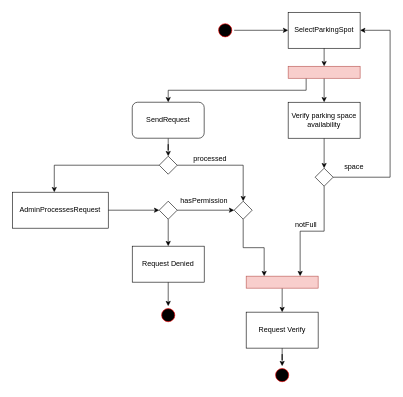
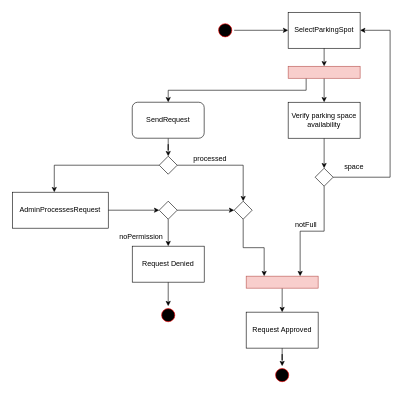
  <mxCell id="0" />
  <mxCell id="1" parent="0" />
  <mxCell id="2" value="SelectParkingSpot" style="rounded=0;whiteSpace=wrap;html=1;" vertex="1" parent="1"><mxGeometry x="480" y="20" width="120" height="60" as="geometry" /></mxCell>
  <mxCell id="3" value="" style="edgeStyle=orthogonalEdgeStyle;rounded=0;orthogonalLoop=1;jettySize=auto;html=1;" edge="1" parent="1" source="4" target="2"><mxGeometry relative="1" as="geometry" /></mxCell>
  <mxCell id="4" value="" style="ellipse;html=1;shape=startState;fillColor=#000000;strokeColor=#ff0000;rounded=1;shadow=0;comic=0;labelBackgroundColor=none;fontFamily=Verdana;fontSize=12;fontColor=#000000;align=center;direction=south;" vertex="1" parent="1"><mxGeometry x="360" y="35" width="30" height="30" as="geometry" /></mxCell>
  <mxCell id="5" style="edgeStyle=orthogonalEdgeStyle;rounded=0;orthogonalLoop=1;jettySize=auto;html=1;exitX=0.5;exitY=1;exitDx=0;exitDy=0;entryX=0.75;entryY=0;entryDx=0;entryDy=0;" edge="1" parent="1" source="6" target="32"><mxGeometry relative="1" as="geometry" /></mxCell>
  <mxCell id="6" value="" style="rhombus;whiteSpace=wrap;html=1;" vertex="1" parent="1"><mxGeometry x="525" y="280" width="30" height="30" as="geometry" /></mxCell>
  <mxCell id="7" value="" style="edgeStyle=orthogonalEdgeStyle;rounded=0;orthogonalLoop=1;jettySize=auto;html=1;" edge="1" parent="1" source="8" target="6"><mxGeometry relative="1" as="geometry" /></mxCell>
  <mxCell id="8" value="Verify parking space availability" style="rounded=0;whiteSpace=wrap;html=1;" vertex="1" parent="1"><mxGeometry x="480" y="170" width="120" height="60" as="geometry" /></mxCell>
  <mxCell id="9" value="" style="endArrow=classic;html=1;rounded=0;exitX=1;exitY=0.5;exitDx=0;exitDy=0;entryX=1;entryY=0.5;entryDx=0;entryDy=0;" edge="1" parent="1" source="6" target="2"><mxGeometry width="50" height="50" relative="1" as="geometry"><mxPoint x="560" y="340" as="sourcePoint" /><mxPoint x="650" y="40" as="targetPoint" /><Array as="points"><mxPoint x="650" y="295" /><mxPoint x="650" y="50" /></Array></mxGeometry></mxCell>
  <mxCell id="10" value="space" style="text;html=1;align=center;verticalAlign=middle;whiteSpace=wrap;rounded=0;" vertex="1" parent="1"><mxGeometry x="560" y="263" width="60" height="30" as="geometry" /></mxCell>
  <mxCell id="11" value="notFull" style="text;html=1;align=center;verticalAlign=middle;whiteSpace=wrap;rounded=0;" vertex="1" parent="1"><mxGeometry x="480" y="360" width="60" height="30" as="geometry" /></mxCell>
  <mxCell id="12" value="" style="edgeStyle=orthogonalEdgeStyle;rounded=0;orthogonalLoop=1;jettySize=auto;html=1;" edge="1" parent="1" source="13" target="14"><mxGeometry relative="1" as="geometry" /></mxCell>
  <mxCell id="13" value="SendRequest" style="whiteSpace=wrap;html=1;rounded=1;" vertex="1" parent="1"><mxGeometry x="220" y="170" width="120" height="60" as="geometry" /></mxCell>
  <mxCell id="14" value="" style="rhombus;whiteSpace=wrap;html=1;" vertex="1" parent="1"><mxGeometry x="265" y="260" width="30" height="30" as="geometry" /></mxCell>
  <mxCell id="15" value="" style="edgeStyle=orthogonalEdgeStyle;rounded=0;orthogonalLoop=1;jettySize=auto;html=1;" edge="1" parent="1" source="16" target="20"><mxGeometry relative="1" as="geometry" /></mxCell>
  <mxCell id="16" value="AdminProcessesRequest" style="rounded=0;whiteSpace=wrap;html=1;" vertex="1" parent="1"><mxGeometry x="20" y="320" width="160" height="60" as="geometry" /></mxCell>
  <mxCell id="17" value="" style="endArrow=classic;html=1;rounded=0;exitX=1;exitY=0.5;exitDx=0;exitDy=0;entryX=0.5;entryY=0;entryDx=0;entryDy=0;" edge="1" parent="1" source="14" target="22"><mxGeometry width="50" height="50" relative="1" as="geometry"><mxPoint x="340" y="310" as="sourcePoint" /><mxPoint x="400" y="275" as="targetPoint" /><Array as="points"><mxPoint x="405" y="275" /></Array></mxGeometry></mxCell>
  <mxCell id="18" value="processed" style="text;html=1;align=center;verticalAlign=middle;whiteSpace=wrap;rounded=0;" vertex="1" parent="1"><mxGeometry x="320" y="250" width="60" height="30" as="geometry" /></mxCell>
  <mxCell id="19" value="" style="edgeStyle=orthogonalEdgeStyle;rounded=0;orthogonalLoop=1;jettySize=auto;html=1;" edge="1" parent="1" source="20" target="22"><mxGeometry relative="1" as="geometry" /></mxCell>
  <mxCell id="20" value="" style="rhombus;whiteSpace=wrap;html=1;" vertex="1" parent="1"><mxGeometry x="265" y="335" width="30" height="30" as="geometry" /></mxCell>
  <mxCell id="21" style="edgeStyle=orthogonalEdgeStyle;rounded=0;orthogonalLoop=1;jettySize=auto;html=1;exitX=0.5;exitY=1;exitDx=0;exitDy=0;entryX=0.25;entryY=0;entryDx=0;entryDy=0;" edge="1" parent="1" source="22" target="32"><mxGeometry relative="1" as="geometry" /></mxCell>
  <mxCell id="22" value="" style="rhombus;whiteSpace=wrap;html=1;" vertex="1" parent="1"><mxGeometry x="390" y="335" width="30" height="30" as="geometry" /></mxCell>
  <mxCell id="23" value="" style="endArrow=classic;html=1;rounded=0;exitX=0.5;exitY=1;exitDx=0;exitDy=0;" edge="1" parent="1" source="20"><mxGeometry width="50" height="50" relative="1" as="geometry"><mxPoint x="270" y="446" as="sourcePoint" /><mxPoint x="280" y="410" as="targetPoint" /></mxGeometry></mxCell>
- <mxCell id="25" value="hasPermission" style="text;html=1;align=center;verticalAlign=middle;whiteSpace=wrap;rounded=0;" vertex="1" parent="1"><mxGeometry x="310" y="320" width="60" height="30" as="geometry" /></mxCell>
+ <mxCell id="24" value="noPermission" style="text;html=1;align=center;verticalAlign=middle;whiteSpace=wrap;rounded=0;" vertex="1" parent="1"><mxGeometry x="205" y="380" width="60" height="30" as="geometry" /></mxCell>
  <mxCell id="26" value="" style="endArrow=classic;html=1;rounded=0;exitX=0;exitY=0.5;exitDx=0;exitDy=0;" edge="1" parent="1" source="14"><mxGeometry width="50" height="50" relative="1" as="geometry"><mxPoint x="110" y="288" as="sourcePoint" /><mxPoint x="90" y="320" as="targetPoint" /><Array as="points"><mxPoint x="90" y="275" /></Array></mxGeometry></mxCell>
  <mxCell id="27" value="" style="endArrow=classic;html=1;rounded=0;exitX=0.5;exitY=1;exitDx=0;exitDy=0;entryX=0.5;entryY=0;entryDx=0;entryDy=0;" edge="1" parent="1" source="2" target="30"><mxGeometry width="50" height="50" relative="1" as="geometry"><mxPoint x="460" y="270" as="sourcePoint" /><mxPoint x="540" y="130" as="targetPoint" /></mxGeometry></mxCell>
  <mxCell id="28" value="" style="edgeStyle=orthogonalEdgeStyle;rounded=0;orthogonalLoop=1;jettySize=auto;html=1;" edge="1" parent="1" source="30" target="8"><mxGeometry relative="1" as="geometry" /></mxCell>
  <mxCell id="29" style="edgeStyle=orthogonalEdgeStyle;rounded=0;orthogonalLoop=1;jettySize=auto;html=1;exitX=0.25;exitY=1;exitDx=0;exitDy=0;entryX=0.5;entryY=0;entryDx=0;entryDy=0;" edge="1" parent="1" source="30" target="13"><mxGeometry relative="1" as="geometry" /></mxCell>
  <mxCell id="30" value="" style="rounded=0;whiteSpace=wrap;html=1;fillColor=#f8cecc;strokeColor=#b85450;" vertex="1" parent="1"><mxGeometry x="480" y="110" width="120" height="20" as="geometry" /></mxCell>
  <mxCell id="31" value="" style="edgeStyle=orthogonalEdgeStyle;rounded=0;orthogonalLoop=1;jettySize=auto;html=1;" edge="1" parent="1" source="32" target="34"><mxGeometry relative="1" as="geometry" /></mxCell>
  <mxCell id="32" value="" style="rounded=0;whiteSpace=wrap;html=1;fillColor=#f8cecc;strokeColor=#b85450;" vertex="1" parent="1"><mxGeometry x="410" y="460" width="120" height="20" as="geometry" /></mxCell>
  <mxCell id="33" value="" style="edgeStyle=orthogonalEdgeStyle;rounded=0;orthogonalLoop=1;jettySize=auto;html=1;" edge="1" parent="1" source="34" target="38"><mxGeometry relative="1" as="geometry" /></mxCell>
- <mxCell id="34" value="Request Verify" style="rounded=0;whiteSpace=wrap;html=1;" vertex="1" parent="1"><mxGeometry x="410" y="520" width="120" height="60" as="geometry" /></mxCell>
+ <mxCell id="34" value="Request Approved" style="rounded=0;whiteSpace=wrap;html=1;" vertex="1" parent="1"><mxGeometry x="410" y="520" width="120" height="60" as="geometry" /></mxCell>
  <mxCell id="35" value="" style="edgeStyle=orthogonalEdgeStyle;rounded=0;orthogonalLoop=1;jettySize=auto;html=1;" edge="1" parent="1" source="36" target="37"><mxGeometry relative="1" as="geometry" /></mxCell>
  <mxCell id="36" value="Request Denied" style="rounded=0;whiteSpace=wrap;html=1;" vertex="1" parent="1"><mxGeometry x="220" y="410" width="120" height="60" as="geometry" /></mxCell>
  <mxCell id="37" value="" style="ellipse;html=1;shape=startState;fillColor=#000000;strokeColor=#ff0000;rounded=1;shadow=0;comic=0;labelBackgroundColor=none;fontFamily=Verdana;fontSize=12;fontColor=#000000;align=center;direction=south;" vertex="1" parent="1"><mxGeometry x="265" y="510" width="30" height="30" as="geometry" /></mxCell>
  <mxCell id="38" value="" style="ellipse;html=1;shape=startState;fillColor=#000000;strokeColor=#ff0000;rounded=1;shadow=0;comic=0;labelBackgroundColor=none;fontFamily=Verdana;fontSize=12;fontColor=#000000;align=center;direction=south;" vertex="1" parent="1"><mxGeometry x="455" y="610" width="30" height="30" as="geometry" /></mxCell>
